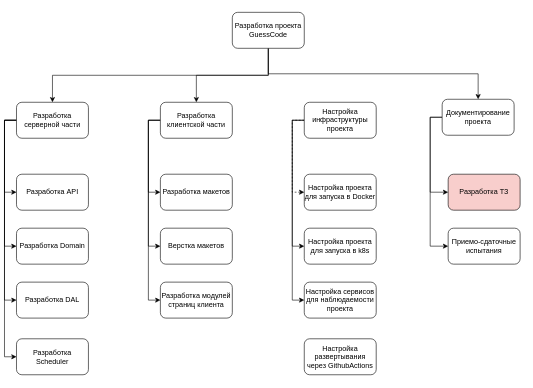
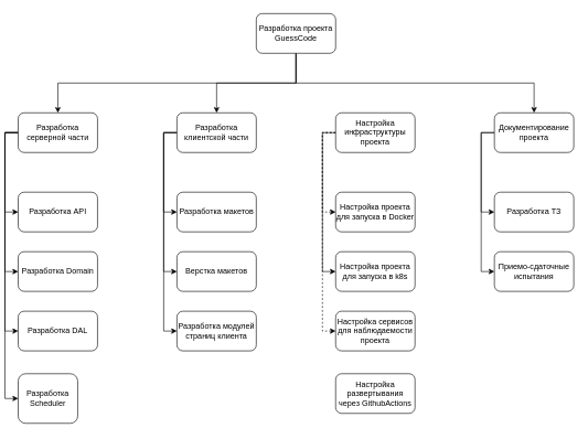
  <mxCell id="0" />
  <mxCell id="1" parent="0" />
  <mxCell id="2" style="edgeStyle=orthogonalEdgeStyle;rounded=0;orthogonalLoop=1;jettySize=auto;html=1;exitX=0.5;exitY=1;exitDx=0;exitDy=0;entryX=0.5;entryY=0;entryDx=0;entryDy=0;" parent="1" source="5" target="10" edge="1"><mxGeometry relative="1" as="geometry" /></mxCell>
  <mxCell id="3" style="edgeStyle=orthogonalEdgeStyle;rounded=0;orthogonalLoop=1;jettySize=auto;html=1;exitX=0.5;exitY=1;exitDx=0;exitDy=0;entryX=0.5;entryY=0;entryDx=0;entryDy=0;" parent="1" source="5" target="14" edge="1"><mxGeometry relative="1" as="geometry" /></mxCell>
  <mxCell id="4" style="edgeStyle=orthogonalEdgeStyle;rounded=0;orthogonalLoop=1;jettySize=auto;html=1;exitX=0.5;exitY=1;exitDx=0;exitDy=0;entryX=0.5;entryY=0;entryDx=0;entryDy=0;" parent="1" source="5" target="21" edge="1"><mxGeometry relative="1" as="geometry" /></mxCell>
  <mxCell id="5" value="Разработка проекта GuessCode" style="rounded=1;whiteSpace=wrap;html=1;" parent="1" vertex="1"><mxGeometry x="380" y="20" width="120" height="60" as="geometry" /></mxCell>
  <mxCell id="6" style="edgeStyle=orthogonalEdgeStyle;rounded=0;orthogonalLoop=1;jettySize=auto;html=1;exitX=0;exitY=0.5;exitDx=0;exitDy=0;entryX=0;entryY=0.5;entryDx=0;entryDy=0;" parent="1" source="10" target="22" edge="1"><mxGeometry relative="1" as="geometry" /></mxCell>
  <mxCell id="7" style="edgeStyle=orthogonalEdgeStyle;rounded=0;orthogonalLoop=1;jettySize=auto;html=1;exitX=0;exitY=0.5;exitDx=0;exitDy=0;entryX=0;entryY=0.5;entryDx=0;entryDy=0;" parent="1" source="10" target="23" edge="1"><mxGeometry relative="1" as="geometry" /></mxCell>
  <mxCell id="8" style="edgeStyle=orthogonalEdgeStyle;rounded=0;orthogonalLoop=1;jettySize=auto;html=1;exitX=0;exitY=0.5;exitDx=0;exitDy=0;entryX=0;entryY=0.5;entryDx=0;entryDy=0;" parent="1" source="10" target="24" edge="1"><mxGeometry relative="1" as="geometry" /></mxCell>
  <mxCell id="9" style="edgeStyle=orthogonalEdgeStyle;rounded=0;orthogonalLoop=1;jettySize=auto;html=1;exitX=0;exitY=0.5;exitDx=0;exitDy=0;entryX=0;entryY=0.5;entryDx=0;entryDy=0;" edge="1" parent="1" source="10" target="34"><mxGeometry relative="1" as="geometry" /></mxCell>
  <mxCell id="10" value="Разработка серверной части" style="rounded=1;whiteSpace=wrap;html=1;" parent="1" vertex="1"><mxGeometry y="170" width="120" height="60" as="geometry" x="20" /></mxCell>
  <mxCell id="11" style="edgeStyle=orthogonalEdgeStyle;rounded=0;orthogonalLoop=1;jettySize=auto;html=1;exitX=0;exitY=0.5;exitDx=0;exitDy=0;entryX=0;entryY=0.5;entryDx=0;entryDy=0;" parent="1" source="14" target="28" edge="1"><mxGeometry relative="1" as="geometry" /></mxCell>
  <mxCell id="12" style="edgeStyle=orthogonalEdgeStyle;rounded=0;orthogonalLoop=1;jettySize=auto;html=1;exitX=0;exitY=0.5;exitDx=0;exitDy=0;entryX=0;entryY=0.5;entryDx=0;entryDy=0;" parent="1" source="14" target="29" edge="1"><mxGeometry relative="1" as="geometry" /></mxCell>
  <mxCell id="13" style="edgeStyle=orthogonalEdgeStyle;rounded=0;orthogonalLoop=1;jettySize=auto;html=1;exitX=0;exitY=0.5;exitDx=0;exitDy=0;entryX=0;entryY=0.5;entryDx=0;entryDy=0;" parent="1" source="14" target="30" edge="1"><mxGeometry relative="1" as="geometry" /></mxCell>
  <mxCell id="14" value="Разработка клиентской части" style="rounded=1;whiteSpace=wrap;html=1;" parent="1" vertex="1"><mxGeometry x="260" y="170" width="120" height="60" as="geometry" /></mxCell>
  <mxCell id="15" style="edgeStyle=orthogonalEdgeStyle;rounded=0;orthogonalLoop=1;jettySize=auto;html=1;exitX=0;exitY=0.5;exitDx=0;exitDy=0;entryX=0;entryY=0.5;entryDx=0;entryDy=0;dashed=1;" parent="1" source="18" target="25" edge="1"><mxGeometry relative="1" as="geometry" /></mxCell>
  <mxCell id="16" style="edgeStyle=orthogonalEdgeStyle;rounded=0;orthogonalLoop=1;jettySize=auto;html=1;exitX=0;exitY=0.5;exitDx=0;exitDy=0;entryX=0;entryY=0.5;entryDx=0;entryDy=0;" parent="1" source="18" target="26" edge="1"><mxGeometry relative="1" as="geometry" /></mxCell>
- <mxCell id="17" style="edgeStyle=orthogonalEdgeStyle;rounded=0;orthogonalLoop=1;jettySize=auto;html=1;exitX=0;exitY=0.5;exitDx=0;exitDy=0;entryX=0;entryY=0.5;entryDx=0;entryDy=0;" parent="1" source="18" target="27" edge="1"><mxGeometry relative="1" as="geometry" /></mxCell>
+ <mxCell id="17" style="edgeStyle=orthogonalEdgeStyle;rounded=0;orthogonalLoop=1;jettySize=auto;html=1;exitX=0;exitY=0.5;exitDx=0;exitDy=0;entryX=0;entryY=0.5;entryDx=0;entryDy=0;dashed=1;" parent="1" source="18" target="27" edge="1"><mxGeometry relative="1" as="geometry" /></mxCell>
  <mxCell id="18" value="Настройка инфраструктуры проекта" style="rounded=1;whiteSpace=wrap;html=1;" parent="1" vertex="1"><mxGeometry x="500" y="170" width="120" height="60" as="geometry" /></mxCell>
  <mxCell id="19" style="edgeStyle=orthogonalEdgeStyle;rounded=0;orthogonalLoop=1;jettySize=auto;html=1;exitX=0;exitY=0.5;exitDx=0;exitDy=0;entryX=0;entryY=0.5;entryDx=0;entryDy=0;" parent="1" source="21" target="31" edge="1"><mxGeometry relative="1" as="geometry" /></mxCell>
  <mxCell id="20" style="edgeStyle=orthogonalEdgeStyle;rounded=0;orthogonalLoop=1;jettySize=auto;html=1;exitX=0;exitY=0.5;exitDx=0;exitDy=0;entryX=0;entryY=0.5;entryDx=0;entryDy=0;" parent="1" source="21" target="32" edge="1"><mxGeometry relative="1" as="geometry" /></mxCell>
- <mxCell id="21" value="Документирование проекта" style="rounded=1;whiteSpace=wrap;html=1;" parent="1" vertex="1"><mxGeometry x="730" y="165" width="120" height="60" as="geometry" /></mxCell>
+ <mxCell id="21" value="Документирование проекта" style="rounded=1;whiteSpace=wrap;html=1;" parent="1" vertex="1"><mxGeometry x="740" y="170" width="120" height="60" as="geometry" /></mxCell>
  <mxCell id="22" value="Разработка API" style="rounded=1;whiteSpace=wrap;html=1;" parent="1" vertex="1"><mxGeometry y="290" width="120" height="60" as="geometry" x="20" /></mxCell>
  <mxCell id="23" value="Разработка Domain" style="rounded=1;whiteSpace=wrap;html=1;" parent="1" vertex="1"><mxGeometry y="380" width="120" height="60" as="geometry" x="20" /></mxCell>
  <mxCell id="24" value="Разработка DAL" style="rounded=1;whiteSpace=wrap;html=1;" parent="1" vertex="1"><mxGeometry y="470" width="120" height="60" as="geometry" x="20" /></mxCell>
  <mxCell id="25" value="Настройка проекта для запуска в Docker" style="rounded=1;whiteSpace=wrap;html=1;" parent="1" vertex="1"><mxGeometry x="500" y="290" width="120" height="60" as="geometry" /></mxCell>
  <mxCell id="26" value="Настройка проекта для запуска в k8s" style="rounded=1;whiteSpace=wrap;html=1;" parent="1" vertex="1"><mxGeometry x="500" y="380" width="120" height="60" as="geometry" /></mxCell>
  <mxCell id="27" value="Настройка сервисов для наблюдаемости проекта" style="rounded=1;whiteSpace=wrap;html=1;" parent="1" vertex="1"><mxGeometry x="500" y="470" width="120" height="60" as="geometry" /></mxCell>
  <mxCell id="28" value="Разработка макетов" style="rounded=1;whiteSpace=wrap;html=1;" parent="1" vertex="1"><mxGeometry x="260" y="290" width="120" height="60" as="geometry" /></mxCell>
  <mxCell id="29" value="Верстка макетов" style="rounded=1;whiteSpace=wrap;html=1;" parent="1" vertex="1"><mxGeometry x="260" y="380" width="120" height="60" as="geometry" /></mxCell>
  <mxCell id="30" value="Разработка модулей страниц клиента" style="rounded=1;whiteSpace=wrap;html=1;" parent="1" vertex="1"><mxGeometry x="260" y="470" width="120" height="60" as="geometry" /></mxCell>
- <mxCell id="31" value="Разработка ТЗ" style="rounded=1;whiteSpace=wrap;html=1;fillColor=#f8cecc;" parent="1" vertex="1"><mxGeometry x="740" y="290" width="120" height="60" as="geometry" /></mxCell>
+ <mxCell id="31" value="Разработка ТЗ" style="rounded=1;whiteSpace=wrap;html=1;" parent="1" vertex="1"><mxGeometry x="740" y="290" width="120" height="60" as="geometry" /></mxCell>
  <mxCell id="32" value="Приемо-сдаточные испытания" style="rounded=1;whiteSpace=wrap;html=1;" parent="1" vertex="1"><mxGeometry x="740" y="380" width="120" height="60" as="geometry" /></mxCell>
  <mxCell id="33" value="Настройка развертывания через GithubActions" style="rounded=1;whiteSpace=wrap;html=1;" parent="1" vertex="1"><mxGeometry x="500" y="564.5" width="120" height="60" as="geometry" /></mxCell>
- <mxCell id="34" value="Разработка Scheduler" style="rounded=1;whiteSpace=wrap;html=1;" vertex="1" parent="1"><mxGeometry y="564.5" width="120" height="60" as="geometry" x="20" /></mxCell>
+ <mxCell id="34" value="Разработка Scheduler" style="rounded=1;whiteSpace=wrap;html=1;" vertex="1" parent="1"><mxGeometry x="20" y="564.5" width="90" height="75" as="geometry" /></mxCell>
